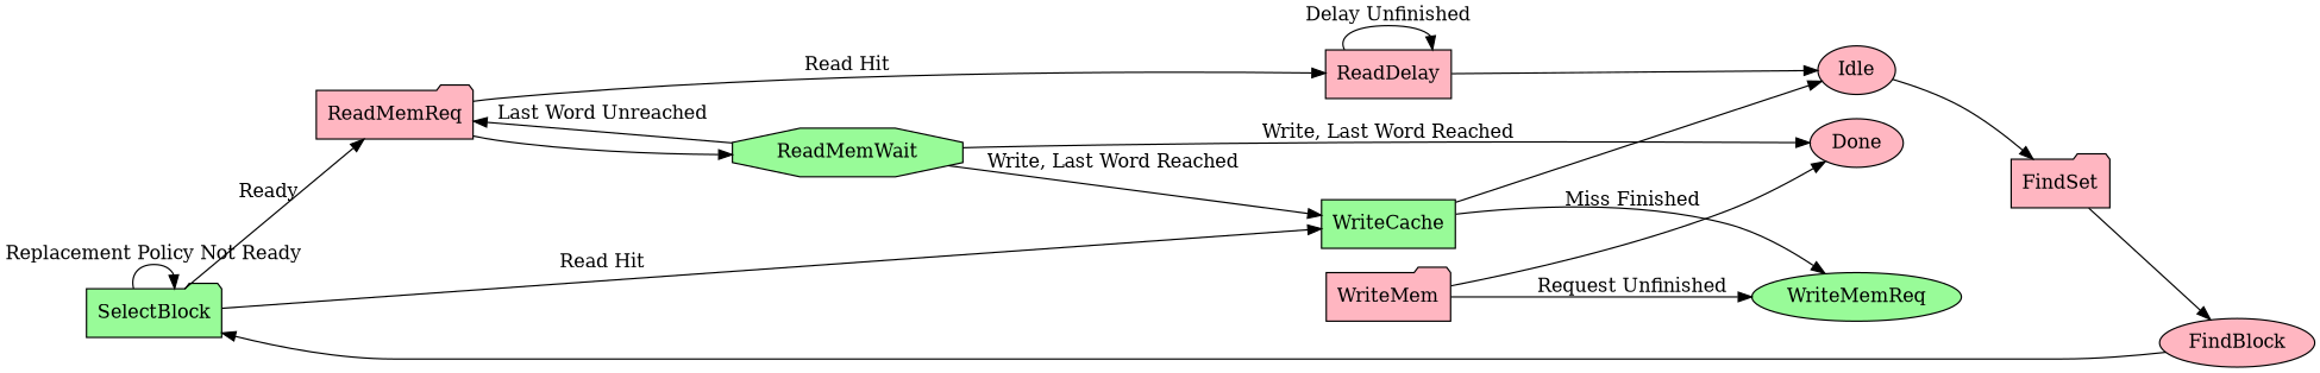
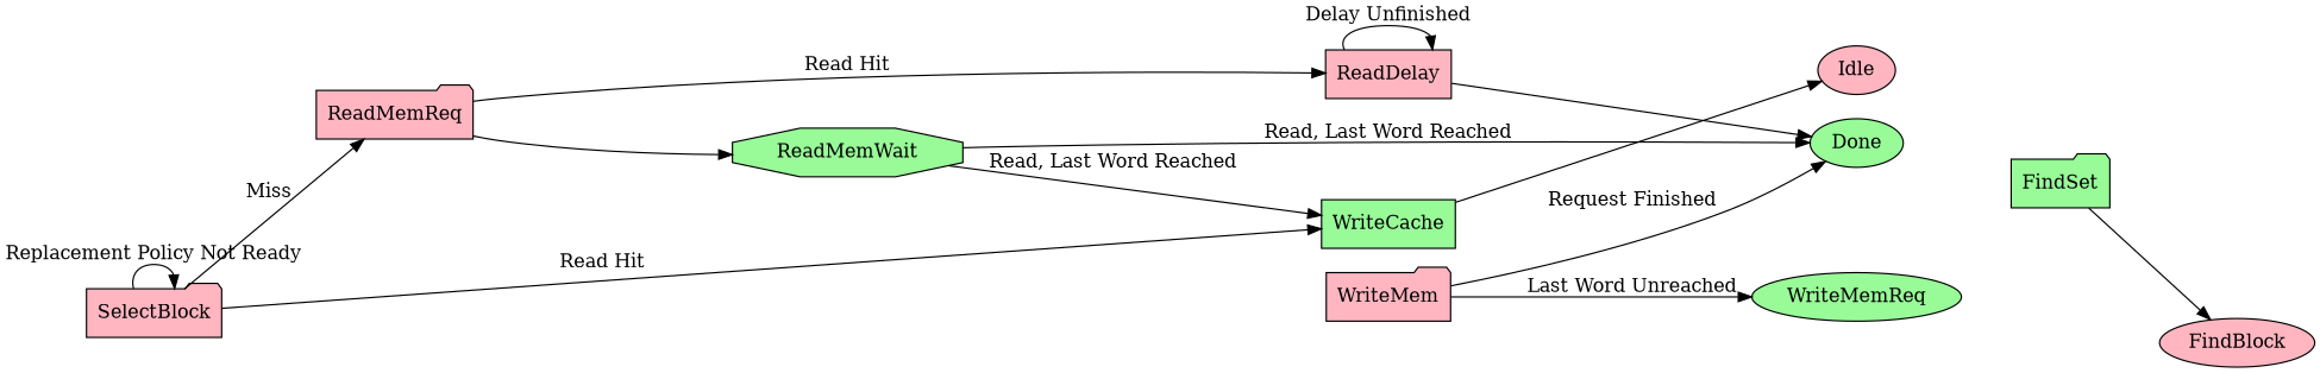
  digraph {
    rankdir=LR
    node [fillcolor=lightpink shape=folder style=filled]
-   SelectBlock [fillcolor=palegreen]
+   SelectBlock
    ReadMemReq
    ReadMemWait [fillcolor=palegreen shape=octagon]
    WriteCache [fillcolor=palegreen shape=box]
-   Done [shape=ellipse]
+   Done [fillcolor=palegreen shape=ellipse]
    WriteMemReq [fillcolor=palegreen shape=ellipse]
    WriteMem
    ReadDelay [shape=box]
    Idle [shape=ellipse]
-   FindSet
+   FindSet [fillcolor=palegreen]
    FindBlock [shape=ellipse]
    subgraph sub_1 {
      SelectBlock
      ReadMemReq
      ReadMemWait
      WriteCache
      Done
    }
    subgraph sub_2 {
      WriteCache
      Done
      WriteMemReq
      WriteMem
    }
    SelectBlock -> SelectBlock [label="Replacement Policy Not Ready"]
-   SelectBlock -> ReadMemReq [label=Ready weight=0]
+   SelectBlock -> ReadMemReq [label=Miss weight=0]
    SelectBlock -> WriteCache [label="Read Hit"]
    ReadMemReq -> ReadMemWait
    ReadMemReq -> ReadDelay [label="Read Hit"]
-   ReadMemWait -> ReadMemReq [label="Last Word Unreached"]
-   ReadMemWait -> WriteCache [label="Write, Last Word Reached" weight=0]
-   ReadMemWait -> Done [label="Write, Last Word Reached" weight=0]
-   WriteCache -> WriteMemReq [weight=0]
+   ReadMemWait -> WriteCache [label="Read, Last Word Reached" weight=0]
+   ReadMemWait -> Done [label="Read, Last Word Reached" weight=0]
    WriteCache -> Idle [weight=0]
-   WriteMem -> Done [label="Miss Finished" weight=0]
-   WriteMem -> WriteMemReq [label="Request Unfinished"]
-   ReadDelay -> Idle
+   WriteMem -> Done [label="Request Finished" weight=0]
+   WriteMem -> WriteMemReq [label="Last Word Unreached"]
+   ReadDelay -> Done
    ReadDelay -> ReadDelay [label="Delay Unfinished"]
-   Idle -> FindSet
    FindSet -> FindBlock
-   FindBlock -> SelectBlock
  }
